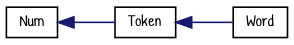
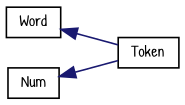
  digraph {
    fontname="Patrick Hand"
    rankdir=LR
    node [color=black fillcolor=white fontname="Patrick Hand" fontsize=10 shape=record style=filled]
    edge [color=midnightblue dir=back fontname="Patrick Hand" fontsize=10 labelfontname=Helvetica labelfontsize=10 style=solid]
    n1 [height=0.2 label=Token width=0.4]
    n2 [height=0.2 label=Word width=0.4]
    n3 [height=0.2 label=Num width=0.4]
-   n1 -> n2
+   n2 -> n1
    n3 -> n1
  }
